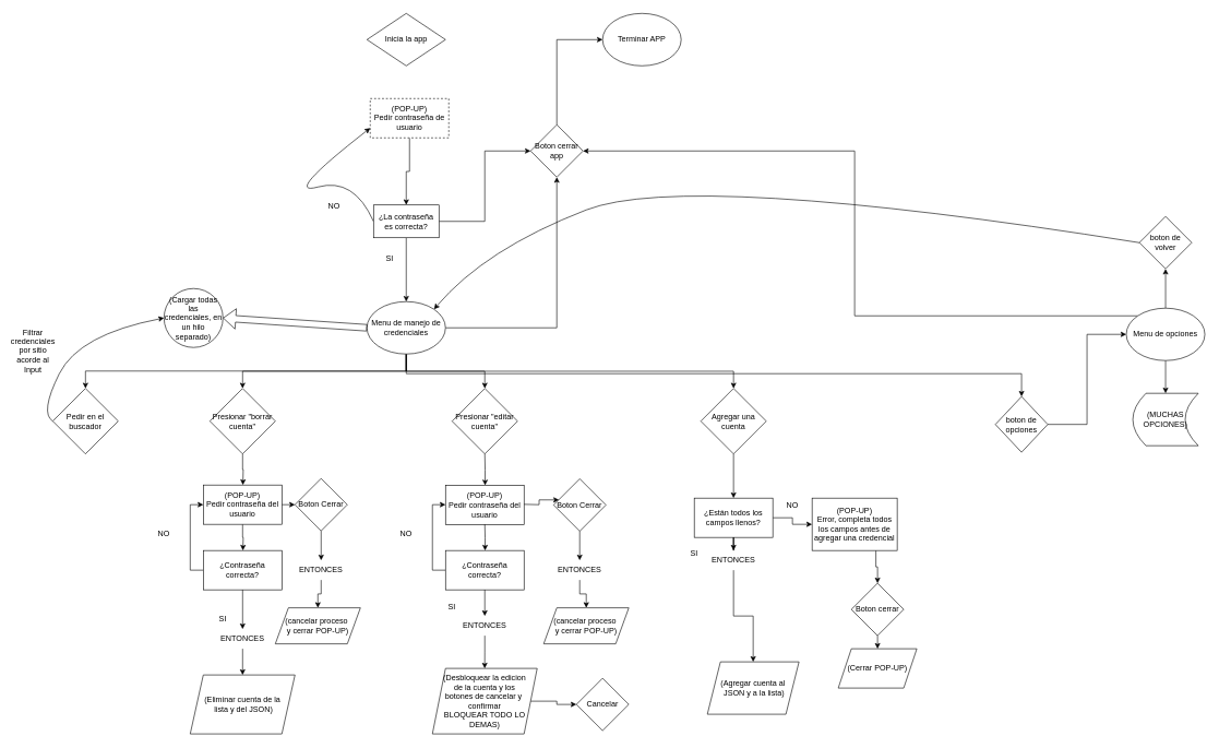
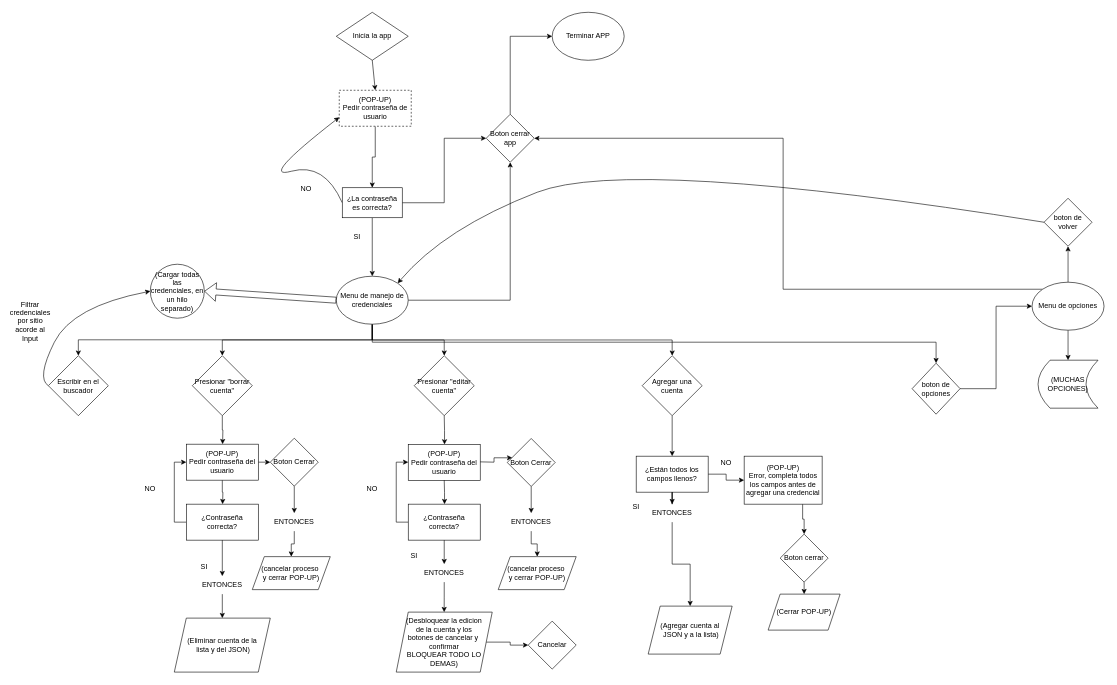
  <mxCell id="0" />
  <mxCell id="1" parent="0" />
  <mxCell id="2" style="edgeStyle=orthogonalEdgeStyle;rounded=0;orthogonalLoop=1;jettySize=auto;html=1;exitX=0.5;exitY=1;exitDx=0;exitDy=0;entryX=0.5;entryY=0;entryDx=0;entryDy=0;" edge="1" parent="1" source="8" target="62"><mxGeometry relative="1" as="geometry"><Array as="points"><mxPoint x="620" y="570" /><mxPoint x="1560" y="570" /></Array></mxGeometry></mxCell>
  <mxCell id="3" style="edgeStyle=orthogonalEdgeStyle;rounded=0;orthogonalLoop=1;jettySize=auto;html=1;exitX=0.5;exitY=1;exitDx=0;exitDy=0;entryX=0.5;entryY=0;entryDx=0;entryDy=0;" edge="1" parent="1" source="8" target="79"><mxGeometry relative="1" as="geometry"><Array as="points"><mxPoint x="620" y="566" /><mxPoint x="130" y="566" /></Array></mxGeometry></mxCell>
  <mxCell id="4" style="edgeStyle=orthogonalEdgeStyle;rounded=0;orthogonalLoop=1;jettySize=auto;html=1;exitX=0.5;exitY=1;exitDx=0;exitDy=0;" edge="1" parent="1" source="8" target="18"><mxGeometry relative="1" as="geometry" /></mxCell>
  <mxCell id="5" style="edgeStyle=orthogonalEdgeStyle;rounded=0;orthogonalLoop=1;jettySize=auto;html=1;exitX=0.5;exitY=1;exitDx=0;exitDy=0;entryX=0.5;entryY=0;entryDx=0;entryDy=0;" edge="1" parent="1" source="8" target="36"><mxGeometry relative="1" as="geometry" /></mxCell>
  <mxCell id="6" style="edgeStyle=orthogonalEdgeStyle;rounded=0;orthogonalLoop=1;jettySize=auto;html=1;exitX=0.5;exitY=1;exitDx=0;exitDy=0;entryX=0.5;entryY=0;entryDx=0;entryDy=0;" edge="1" parent="1" source="8" target="83"><mxGeometry relative="1" as="geometry" /></mxCell>
  <mxCell id="7" style="edgeStyle=orthogonalEdgeStyle;rounded=0;orthogonalLoop=1;jettySize=auto;html=1;exitX=1;exitY=0.5;exitDx=0;exitDy=0;entryX=0.5;entryY=1;entryDx=0;entryDy=0;" edge="1" parent="1" source="8" target="68"><mxGeometry relative="1" as="geometry" /></mxCell>
  <mxCell id="8" value="Menu de manejo de credenciales" style="ellipse;whiteSpace=wrap;html=1;" vertex="1" parent="1"><mxGeometry x="560" y="460" width="120" height="80" as="geometry" /></mxCell>
  <mxCell id="9" style="edgeStyle=orthogonalEdgeStyle;rounded=0;orthogonalLoop=1;jettySize=auto;html=1;exitX=0;exitY=0;exitDx=0;exitDy=0;entryX=1;entryY=0.5;entryDx=0;entryDy=0;" edge="1" parent="1" source="60" target="68"><mxGeometry relative="1" as="geometry" /></mxCell>
  <mxCell id="10" value="" style="curved=1;endArrow=classic;html=1;rounded=0;entryX=1;entryY=0;entryDx=0;entryDy=0;exitX=0;exitY=0.5;exitDx=0;exitDy=0;" edge="1" parent="1" source="63" target="8"><mxGeometry width="50" height="50" relative="1" as="geometry"><mxPoint x="800" y="250" as="sourcePoint" /><mxPoint x="850" y="200" as="targetPoint" /><Array as="points"><mxPoint x="1050" y="260" /><mxPoint x="740" y="380" /></Array></mxGeometry></mxCell>
  <mxCell id="11" value="(Cargar todas las credenciales, en un hilo separado)" style="ellipse;whiteSpace=wrap;html=1;aspect=fixed;" vertex="1" parent="1"><mxGeometry x="250" y="440" width="90" height="90" as="geometry" /></mxCell>
  <mxCell id="12" value="" style="shape=flexArrow;endArrow=classic;html=1;rounded=0;entryX=1;entryY=0.5;entryDx=0;entryDy=0;exitX=0;exitY=0.5;exitDx=0;exitDy=0;" edge="1" parent="1" source="8" target="11"><mxGeometry width="50" height="50" relative="1" as="geometry"><mxPoint x="420" y="540" as="sourcePoint" /><mxPoint x="470" y="490" as="targetPoint" /></mxGeometry></mxCell>
  <mxCell id="13" style="edgeStyle=orthogonalEdgeStyle;rounded=0;orthogonalLoop=1;jettySize=auto;html=1;exitX=0.5;exitY=1;exitDx=0;exitDy=0;" edge="1" parent="1" source="74" target="8"><mxGeometry relative="1" as="geometry" /></mxCell>
  <mxCell id="14" style="edgeStyle=orthogonalEdgeStyle;rounded=0;orthogonalLoop=1;jettySize=auto;html=1;exitX=1;exitY=0.5;exitDx=0;exitDy=0;entryX=0;entryY=0.5;entryDx=0;entryDy=0;" edge="1" parent="1" source="74" target="68"><mxGeometry relative="1" as="geometry" /></mxCell>
  <mxCell id="15" value="" style="curved=1;endArrow=classic;html=1;rounded=0;exitX=0;exitY=0.5;exitDx=0;exitDy=0;entryX=0;entryY=0.5;entryDx=0;entryDy=0;" edge="1" parent="1" source="79" target="11"><mxGeometry width="50" height="50" relative="1" as="geometry"><mxPoint x="120" y="560" as="sourcePoint" /><mxPoint x="170" y="510" as="targetPoint" /><Array as="points"><mxPoint x="60" y="630" /><mxPoint x="120" y="510" /></Array></mxGeometry></mxCell>
  <mxCell id="16" value="" style="group" vertex="1" connectable="0" parent="1"><mxGeometry x="220" y="592.5" width="330" height="527.5" as="geometry" /></mxCell>
  <mxCell id="17" style="edgeStyle=orthogonalEdgeStyle;rounded=0;orthogonalLoop=1;jettySize=auto;html=1;exitX=0.5;exitY=1;exitDx=0;exitDy=0;" edge="1" parent="16" source="18"><mxGeometry relative="1" as="geometry"><mxPoint x="150.471" y="147.5" as="targetPoint" /></mxGeometry></mxCell>
  <mxCell id="18" value="Presionar &quot;borrar cuenta&quot;" style="rhombus;whiteSpace=wrap;html=1;" vertex="1" parent="16"><mxGeometry x="100" width="100" height="100" as="geometry" /></mxCell>
  <mxCell id="19" style="edgeStyle=orthogonalEdgeStyle;rounded=0;orthogonalLoop=1;jettySize=auto;html=1;exitX=0.5;exitY=1;exitDx=0;exitDy=0;" edge="1" parent="16" source="21"><mxGeometry relative="1" as="geometry"><mxPoint x="150.471" y="247.5" as="targetPoint" /></mxGeometry></mxCell>
  <mxCell id="20" style="edgeStyle=orthogonalEdgeStyle;rounded=0;orthogonalLoop=1;jettySize=auto;html=1;exitX=1;exitY=0.5;exitDx=0;exitDy=0;" edge="1" parent="16" source="21"><mxGeometry relative="1" as="geometry"><mxPoint x="230" y="177.324" as="targetPoint" /></mxGeometry></mxCell>
  <mxCell id="21" value="(POP-UP)&lt;br&gt;Pedir contraseña del usuario" style="rounded=0;whiteSpace=wrap;html=1;" vertex="1" parent="16"><mxGeometry x="90" y="147.5" width="120" height="60" as="geometry" /></mxCell>
  <mxCell id="22" style="edgeStyle=orthogonalEdgeStyle;rounded=0;orthogonalLoop=1;jettySize=auto;html=1;exitX=0;exitY=0.5;exitDx=0;exitDy=0;entryX=0;entryY=0.5;entryDx=0;entryDy=0;" edge="1" parent="16" source="24" target="21"><mxGeometry relative="1" as="geometry" /></mxCell>
  <mxCell id="23" style="edgeStyle=orthogonalEdgeStyle;rounded=0;orthogonalLoop=1;jettySize=auto;html=1;exitX=0.5;exitY=1;exitDx=0;exitDy=0;entryX=0.5;entryY=0;entryDx=0;entryDy=0;" edge="1" parent="16" source="29" target="26"><mxGeometry relative="1" as="geometry" /></mxCell>
  <mxCell id="24" value="¿Contraseña correcta?" style="rounded=0;whiteSpace=wrap;html=1;" vertex="1" parent="16"><mxGeometry x="90" y="247.5" width="120" height="60" as="geometry" /></mxCell>
  <mxCell id="25" value="NO" style="text;html=1;align=center;verticalAlign=middle;whiteSpace=wrap;rounded=0;" vertex="1" parent="16"><mxGeometry y="207.5" width="60" height="30" as="geometry" /></mxCell>
  <mxCell id="26" value="(Eliminar cuenta de la&lt;br&gt;&amp;nbsp;lista y del JSON)" style="shape=parallelogram;perimeter=parallelogramPerimeter;whiteSpace=wrap;html=1;fixedSize=1;" vertex="1" parent="16"><mxGeometry x="70" y="437.5" width="160" height="90" as="geometry" /></mxCell>
  <mxCell id="27" value="SI" style="text;html=1;align=center;verticalAlign=middle;whiteSpace=wrap;rounded=0;" vertex="1" parent="16"><mxGeometry x="90" y="337.5" width="60" height="30" as="geometry" /></mxCell>
  <mxCell id="28" value="" style="edgeStyle=orthogonalEdgeStyle;rounded=0;orthogonalLoop=1;jettySize=auto;html=1;exitX=0.5;exitY=1;exitDx=0;exitDy=0;entryX=0.5;entryY=0;entryDx=0;entryDy=0;" edge="1" parent="16" source="24" target="29"><mxGeometry relative="1" as="geometry"><mxPoint x="150" y="307.5" as="sourcePoint" /><mxPoint x="150" y="437.5" as="targetPoint" /></mxGeometry></mxCell>
  <mxCell id="29" value="ENTONCES" style="text;html=1;align=center;verticalAlign=middle;whiteSpace=wrap;rounded=0;" vertex="1" parent="16"><mxGeometry x="120" y="367.5" width="60" height="30" as="geometry" /></mxCell>
  <mxCell id="30" style="edgeStyle=orthogonalEdgeStyle;rounded=0;orthogonalLoop=1;jettySize=auto;html=1;exitX=0.5;exitY=1;exitDx=0;exitDy=0;entryX=0.5;entryY=0;entryDx=0;entryDy=0;" edge="1" parent="16" source="34" target="32"><mxGeometry relative="1" as="geometry"><mxPoint x="270.471" y="97.5" as="targetPoint" /></mxGeometry></mxCell>
  <mxCell id="31" value="Boton Cerrar" style="rhombus;whiteSpace=wrap;html=1;" vertex="1" parent="16"><mxGeometry x="230" y="137.5" width="80" height="80" as="geometry" /></mxCell>
  <mxCell id="32" value="(cancelar proceso&amp;nbsp;&lt;br&gt;y cerrar POP-UP)" style="shape=parallelogram;perimeter=parallelogramPerimeter;whiteSpace=wrap;html=1;fixedSize=1;" vertex="1" parent="16"><mxGeometry x="200" y="335" width="130" height="55" as="geometry" /></mxCell>
  <mxCell id="33" value="" style="edgeStyle=orthogonalEdgeStyle;rounded=0;orthogonalLoop=1;jettySize=auto;html=1;exitX=0.5;exitY=1;exitDx=0;exitDy=0;entryX=0.5;entryY=0;entryDx=0;entryDy=0;" edge="1" parent="16" source="31" target="34"><mxGeometry relative="1" as="geometry"><mxPoint x="265" y="334.5" as="targetPoint" /><mxPoint x="270" y="217.5" as="sourcePoint" /></mxGeometry></mxCell>
  <mxCell id="34" value="ENTONCES" style="text;html=1;align=center;verticalAlign=middle;whiteSpace=wrap;rounded=0;" vertex="1" parent="16"><mxGeometry x="240" y="262.5" width="60" height="30" as="geometry" /></mxCell>
  <mxCell id="35" value="" style="group" vertex="1" connectable="0" parent="1"><mxGeometry x="590" y="592.5" width="590" height="527.5" as="geometry" /></mxCell>
  <mxCell id="36" value="Presionar &quot;editar cuenta&quot;" style="rhombus;whiteSpace=wrap;html=1;" vertex="1" parent="35"><mxGeometry x="100" width="100" height="100" as="geometry" /></mxCell>
  <mxCell id="37" style="edgeStyle=orthogonalEdgeStyle;rounded=0;orthogonalLoop=1;jettySize=auto;html=1;exitX=0.5;exitY=1;exitDx=0;exitDy=0;" edge="1" parent="35"><mxGeometry relative="1" as="geometry"><mxPoint x="150.471" y="148.0" as="targetPoint" /><mxPoint x="150" y="100" as="sourcePoint" /></mxGeometry></mxCell>
  <mxCell id="38" value="(POP-UP)&lt;br&gt;Pedir contraseña del usuario" style="rounded=0;whiteSpace=wrap;html=1;" vertex="1" parent="35"><mxGeometry x="90" y="148" width="120" height="60" as="geometry" /></mxCell>
  <mxCell id="39" style="edgeStyle=orthogonalEdgeStyle;rounded=0;orthogonalLoop=1;jettySize=auto;html=1;exitX=0.5;exitY=1;exitDx=0;exitDy=0;" edge="1" parent="35"><mxGeometry relative="1" as="geometry"><mxPoint x="150.471" y="247.5" as="targetPoint" /><mxPoint x="150" y="207.5" as="sourcePoint" /></mxGeometry></mxCell>
  <mxCell id="40" style="edgeStyle=orthogonalEdgeStyle;rounded=0;orthogonalLoop=1;jettySize=auto;html=1;exitX=0;exitY=0.5;exitDx=0;exitDy=0;entryX=0;entryY=0.5;entryDx=0;entryDy=0;" edge="1" parent="35" source="42"><mxGeometry relative="1" as="geometry"><mxPoint x="90" y="177.5" as="targetPoint" /><Array as="points"><mxPoint x="70" y="277.5" /><mxPoint x="70" y="177.5" /></Array></mxGeometry></mxCell>
  <mxCell id="41" style="edgeStyle=orthogonalEdgeStyle;rounded=0;orthogonalLoop=1;jettySize=auto;html=1;exitX=0.5;exitY=1;exitDx=0;exitDy=0;" edge="1" parent="35" source="47"><mxGeometry relative="1" as="geometry"><mxPoint x="149.882" y="427.5" as="targetPoint" /></mxGeometry></mxCell>
  <mxCell id="42" value="¿Contraseña correcta?" style="rounded=0;whiteSpace=wrap;html=1;" vertex="1" parent="35"><mxGeometry x="90" y="247.5" width="120" height="60" as="geometry" /></mxCell>
  <mxCell id="43" value="NO" style="text;html=1;align=center;verticalAlign=middle;whiteSpace=wrap;rounded=0;" vertex="1" parent="35"><mxGeometry y="207.5" width="60" height="30" as="geometry" /></mxCell>
  <mxCell id="44" style="edgeStyle=orthogonalEdgeStyle;rounded=0;orthogonalLoop=1;jettySize=auto;html=1;exitX=1;exitY=0.5;exitDx=0;exitDy=0;entryX=0;entryY=0.5;entryDx=0;entryDy=0;" edge="1" parent="35" source="45" target="49"><mxGeometry relative="1" as="geometry" /></mxCell>
  <mxCell id="45" value="(Desbloquear la edicion&lt;br&gt;de la cuenta y los&lt;br&gt;botones de cancelar y&amp;nbsp;&lt;br&gt;confirmar&lt;br&gt;BLOQUEAR TODO LO DEMAS)" style="shape=parallelogram;perimeter=parallelogramPerimeter;whiteSpace=wrap;html=1;fixedSize=1;" vertex="1" parent="35"><mxGeometry x="70" y="427.5" width="160" height="100" as="geometry" /></mxCell>
  <mxCell id="46" value="" style="edgeStyle=orthogonalEdgeStyle;rounded=0;orthogonalLoop=1;jettySize=auto;html=1;exitX=0.5;exitY=1;exitDx=0;exitDy=0;" edge="1" parent="35" source="42" target="47"><mxGeometry relative="1" as="geometry"><mxPoint x="149.882" y="427.5" as="targetPoint" /><mxPoint x="150" y="307.5" as="sourcePoint" /></mxGeometry></mxCell>
  <mxCell id="47" value="ENTONCES" style="text;html=1;align=center;verticalAlign=middle;whiteSpace=wrap;rounded=0;" vertex="1" parent="35"><mxGeometry x="120" y="347.5" width="60" height="30" as="geometry" /></mxCell>
  <mxCell id="48" value="SI" style="text;html=1;align=center;verticalAlign=middle;whiteSpace=wrap;rounded=0;" vertex="1" parent="35"><mxGeometry x="70" y="318.5" width="60" height="30" as="geometry" /></mxCell>
  <mxCell id="49" value="Cancelar" style="rhombus;whiteSpace=wrap;html=1;" vertex="1" parent="35"><mxGeometry x="290" y="442.5" width="80" height="80" as="geometry" /></mxCell>
  <mxCell id="50" value="SI" style="text;html=1;align=center;verticalAlign=middle;whiteSpace=wrap;rounded=0;" vertex="1" parent="35"><mxGeometry x="440" y="237.5" width="60" height="30" as="geometry" /></mxCell>
  <mxCell id="51" style="edgeStyle=orthogonalEdgeStyle;rounded=0;orthogonalLoop=1;jettySize=auto;html=1;exitX=1;exitY=0.5;exitDx=0;exitDy=0;entryX=0.105;entryY=0.403;entryDx=0;entryDy=0;entryPerimeter=0;" edge="1" parent="35" target="53"><mxGeometry relative="1" as="geometry"><mxPoint x="230" y="177.324" as="targetPoint" /><mxPoint x="210" y="177" as="sourcePoint" /></mxGeometry></mxCell>
  <mxCell id="52" style="edgeStyle=orthogonalEdgeStyle;rounded=0;orthogonalLoop=1;jettySize=auto;html=1;exitX=0.5;exitY=1;exitDx=0;exitDy=0;entryX=0.5;entryY=0;entryDx=0;entryDy=0;" edge="1" parent="35" source="56" target="54"><mxGeometry relative="1" as="geometry"><mxPoint x="270.471" y="97.5" as="targetPoint" /></mxGeometry></mxCell>
  <mxCell id="53" value="Boton Cerrar" style="rhombus;whiteSpace=wrap;html=1;" vertex="1" parent="35"><mxGeometry x="255" y="138" width="80" height="80" as="geometry" /></mxCell>
  <mxCell id="54" value="(cancelar proceso&amp;nbsp;&lt;br&gt;y cerrar POP-UP)" style="shape=parallelogram;perimeter=parallelogramPerimeter;whiteSpace=wrap;html=1;fixedSize=1;" vertex="1" parent="35"><mxGeometry x="240" y="335" width="130" height="55" as="geometry" /></mxCell>
  <mxCell id="55" value="" style="edgeStyle=orthogonalEdgeStyle;rounded=0;orthogonalLoop=1;jettySize=auto;html=1;exitX=0.5;exitY=1;exitDx=0;exitDy=0;entryX=0.5;entryY=0;entryDx=0;entryDy=0;" edge="1" parent="35" source="53" target="56"><mxGeometry relative="1" as="geometry"><mxPoint x="265" y="334.5" as="targetPoint" /><mxPoint x="270" y="217.5" as="sourcePoint" /></mxGeometry></mxCell>
  <mxCell id="56" value="ENTONCES" style="text;html=1;align=center;verticalAlign=middle;whiteSpace=wrap;rounded=0;" vertex="1" parent="35"><mxGeometry x="265" y="262.5" width="60" height="30" as="geometry" /></mxCell>
  <mxCell id="57" value="" style="group" vertex="1" connectable="0" parent="1"><mxGeometry x="1520" y="330" width="320" height="360" as="geometry" /></mxCell>
  <mxCell id="58" style="edgeStyle=orthogonalEdgeStyle;rounded=0;orthogonalLoop=1;jettySize=auto;html=1;exitX=0.5;exitY=0;exitDx=0;exitDy=0;entryX=0.5;entryY=1;entryDx=0;entryDy=0;" edge="1" parent="57" source="60" target="63"><mxGeometry relative="1" as="geometry" /></mxCell>
  <mxCell id="59" style="edgeStyle=orthogonalEdgeStyle;rounded=0;orthogonalLoop=1;jettySize=auto;html=1;exitX=0.5;exitY=1;exitDx=0;exitDy=0;entryX=0.5;entryY=0;entryDx=0;entryDy=0;" edge="1" parent="57" source="60" target="64"><mxGeometry relative="1" as="geometry" /></mxCell>
  <mxCell id="60" value="Menu de opciones" style="ellipse;whiteSpace=wrap;html=1;" vertex="1" parent="57"><mxGeometry x="200" y="140" width="120" height="80" as="geometry" /></mxCell>
  <mxCell id="61" style="edgeStyle=orthogonalEdgeStyle;rounded=0;orthogonalLoop=1;jettySize=auto;html=1;exitX=1;exitY=0.5;exitDx=0;exitDy=0;entryX=0;entryY=0.5;entryDx=0;entryDy=0;" edge="1" parent="57" source="62" target="60"><mxGeometry relative="1" as="geometry" /></mxCell>
  <mxCell id="62" value="boton de opciones" style="rhombus;whiteSpace=wrap;html=1;" vertex="1" parent="57"><mxGeometry y="275" width="80" height="85" as="geometry" /></mxCell>
  <mxCell id="63" value="boton de volver" style="rhombus;whiteSpace=wrap;html=1;" vertex="1" parent="57"><mxGeometry x="220" width="80" height="80" as="geometry" /></mxCell>
  <mxCell id="64" value="(MUCHAS OPCIONES)" style="shape=dataStorage;whiteSpace=wrap;html=1;fixedSize=1;" vertex="1" parent="57"><mxGeometry x="210" y="270" width="100" height="80" as="geometry" /></mxCell>
  <mxCell id="65" value="" style="group" vertex="1" connectable="0" parent="1"><mxGeometry x="810" y="20" width="230" height="250" as="geometry" /></mxCell>
  <mxCell id="66" value="Terminar APP" style="ellipse;whiteSpace=wrap;html=1;" vertex="1" parent="65"><mxGeometry x="110" width="120" height="80" as="geometry" /></mxCell>
  <mxCell id="67" style="edgeStyle=orthogonalEdgeStyle;rounded=0;orthogonalLoop=1;jettySize=auto;html=1;exitX=0.5;exitY=0;exitDx=0;exitDy=0;entryX=0;entryY=0.5;entryDx=0;entryDy=0;" edge="1" parent="65" source="68" target="66"><mxGeometry relative="1" as="geometry" /></mxCell>
  <mxCell id="68" value="Boton cerrar app" style="rhombus;whiteSpace=wrap;html=1;" vertex="1" parent="65"><mxGeometry y="170" width="80" height="80" as="geometry" /></mxCell>
  <mxCell id="69" value="" style="group" vertex="1" connectable="0" parent="1"><mxGeometry x="430" y="20" width="255" height="390" as="geometry" /></mxCell>
  <mxCell id="70" value="Inicia la app" style="rhombus;whiteSpace=wrap;html=1;" vertex="1" parent="69"><mxGeometry x="130" width="120" height="80" as="geometry" /></mxCell>
  <mxCell id="71" style="edgeStyle=orthogonalEdgeStyle;rounded=0;orthogonalLoop=1;jettySize=auto;html=1;exitX=0.5;exitY=1;exitDx=0;exitDy=0;entryX=0.5;entryY=0;entryDx=0;entryDy=0;" edge="1" parent="69" source="77" target="74"><mxGeometry relative="1" as="geometry"><mxPoint x="190" y="200" as="sourcePoint" /></mxGeometry></mxCell>
+ <mxCell id="72" value="" style="endArrow=classic;html=1;rounded=0;exitX=0.5;exitY=1;exitDx=0;exitDy=0;entryX=0.5;entryY=0;entryDx=0;entryDy=0;" edge="1" parent="69" source="70" target="77"><mxGeometry width="50" height="50" relative="1" as="geometry"><mxPoint x="170" y="220" as="sourcePoint" /><mxPoint x="190" y="120" as="targetPoint" /></mxGeometry></mxCell>
  <mxCell id="73" value="" style="curved=1;endArrow=classic;html=1;rounded=0;entryX=0;entryY=0.75;entryDx=0;entryDy=0;exitX=0;exitY=0.5;exitDx=0;exitDy=0;" edge="1" parent="69" source="74" target="77"><mxGeometry width="50" height="50" relative="1" as="geometry"><mxPoint x="60" y="250" as="sourcePoint" /><mxPoint x="130.0" y="160" as="targetPoint" /><Array as="points"><mxPoint x="110" y="250" /><mxPoint y="280" /></Array></mxGeometry></mxCell>
  <mxCell id="74" value="¿La contraseña es correcta?" style="rounded=0;whiteSpace=wrap;html=1;" vertex="1" parent="69"><mxGeometry x="140" y="292.5" width="100" height="50" as="geometry" /></mxCell>
  <mxCell id="75" value="NO" style="text;html=1;align=center;verticalAlign=middle;whiteSpace=wrap;rounded=0;" vertex="1" parent="69"><mxGeometry x="50" y="280" width="60" height="30" as="geometry" /></mxCell>
  <mxCell id="76" value="SI" style="text;html=1;align=center;verticalAlign=middle;whiteSpace=wrap;rounded=0;" vertex="1" parent="69"><mxGeometry x="135" y="360" width="60" height="30" as="geometry" /></mxCell>
  <mxCell id="77" value="(POP-UP)&lt;br&gt;Pedir contraseña de usuario" style="rounded=0;whiteSpace=wrap;html=1;dashed=1;" vertex="1" parent="69"><mxGeometry x="135" y="130" width="120" height="60" as="geometry" /></mxCell>
  <mxCell id="78" value="" style="group" vertex="1" connectable="0" parent="1"><mxGeometry x="20" y="520" width="160" height="172.5" as="geometry" /></mxCell>
- <mxCell id="79" value="Pedir en el buscador" style="rhombus;whiteSpace=wrap;html=1;" vertex="1" parent="78"><mxGeometry x="60" y="72.5" width="100" height="100" as="geometry" /></mxCell>
+ <mxCell id="79" value="Escribir en el buscador" style="rhombus;whiteSpace=wrap;html=1;" vertex="1" parent="78"><mxGeometry x="60" y="72.5" width="100" height="100" as="geometry" /></mxCell>
  <mxCell id="80" value="Filtrar credenciales por sitio acorde al Input" style="text;html=1;align=center;verticalAlign=middle;whiteSpace=wrap;rounded=0;" vertex="1" parent="78"><mxGeometry width="60" height="30" as="geometry" /></mxCell>
  <mxCell id="81" value="" style="group" vertex="1" connectable="0" parent="1"><mxGeometry x="1060" y="592.5" width="340" height="497.5" as="geometry" /></mxCell>
  <mxCell id="82" style="edgeStyle=orthogonalEdgeStyle;rounded=0;orthogonalLoop=1;jettySize=auto;html=1;exitX=0.5;exitY=1;exitDx=0;exitDy=0;entryX=0.5;entryY=0;entryDx=0;entryDy=0;" edge="1" parent="81" source="83" target="86"><mxGeometry relative="1" as="geometry" /></mxCell>
  <mxCell id="83" value="Agregar una cuenta" style="rhombus;whiteSpace=wrap;html=1;" vertex="1" parent="81"><mxGeometry x="10" width="100" height="100" as="geometry" /></mxCell>
  <mxCell id="84" style="edgeStyle=orthogonalEdgeStyle;rounded=0;orthogonalLoop=1;jettySize=auto;html=1;exitX=1;exitY=0.5;exitDx=0;exitDy=0;" edge="1" parent="81" source="86" target="88"><mxGeometry relative="1" as="geometry" /></mxCell>
  <mxCell id="85" style="edgeStyle=orthogonalEdgeStyle;rounded=0;orthogonalLoop=1;jettySize=auto;html=1;exitX=0.5;exitY=1;exitDx=0;exitDy=0;entryX=0.5;entryY=0;entryDx=0;entryDy=0;" edge="1" parent="81" source="94" target="95"><mxGeometry relative="1" as="geometry"><mxPoint x="60" y="307.5" as="targetPoint" /></mxGeometry></mxCell>
  <mxCell id="86" value="¿Están todos los campos llenos?" style="rounded=0;whiteSpace=wrap;html=1;" vertex="1" parent="81"><mxGeometry y="167.5" width="120" height="60" as="geometry" /></mxCell>
  <mxCell id="87" style="edgeStyle=orthogonalEdgeStyle;rounded=0;orthogonalLoop=1;jettySize=auto;html=1;exitX=0.75;exitY=1;exitDx=0;exitDy=0;entryX=0.5;entryY=0;entryDx=0;entryDy=0;" edge="1" parent="81" source="88" target="91"><mxGeometry relative="1" as="geometry"><mxPoint x="276.941" y="307.5" as="targetPoint" /></mxGeometry></mxCell>
  <mxCell id="88" value="(POP-UP)&lt;br&gt;Error, completa todos los campos antes de agregar una credencial" style="rounded=0;whiteSpace=wrap;html=1;" vertex="1" parent="81"><mxGeometry x="180" y="167.5" width="130" height="80" as="geometry" /></mxCell>
  <mxCell id="89" value="NO" style="text;html=1;align=center;verticalAlign=middle;whiteSpace=wrap;rounded=0;" vertex="1" parent="81"><mxGeometry x="120" y="163.5" width="60" height="30" as="geometry" /></mxCell>
  <mxCell id="90" style="edgeStyle=orthogonalEdgeStyle;rounded=0;orthogonalLoop=1;jettySize=auto;html=1;exitX=0.5;exitY=1;exitDx=0;exitDy=0;entryX=0.5;entryY=0;entryDx=0;entryDy=0;" edge="1" parent="81" source="91" target="92"><mxGeometry relative="1" as="geometry" /></mxCell>
  <mxCell id="91" value="Boton cerrar" style="rhombus;whiteSpace=wrap;html=1;" vertex="1" parent="81"><mxGeometry x="240" y="297.5" width="80" height="80" as="geometry" /></mxCell>
  <mxCell id="92" value="(Cerrar POP-UP)" style="shape=parallelogram;perimeter=parallelogramPerimeter;whiteSpace=wrap;html=1;fixedSize=1;" vertex="1" parent="81"><mxGeometry x="220" y="397.5" width="120" height="60" as="geometry" /></mxCell>
  <mxCell id="93" value="" style="edgeStyle=orthogonalEdgeStyle;rounded=0;orthogonalLoop=1;jettySize=auto;html=1;exitX=0.5;exitY=1;exitDx=0;exitDy=0;" edge="1" parent="81" source="86" target="94"><mxGeometry relative="1" as="geometry"><mxPoint x="60" y="227.5" as="sourcePoint" /><mxPoint x="60" y="307.5" as="targetPoint" /></mxGeometry></mxCell>
  <mxCell id="94" value="ENTONCES" style="text;html=1;align=center;verticalAlign=middle;whiteSpace=wrap;rounded=0;" vertex="1" parent="81"><mxGeometry x="30" y="247.5" width="60" height="30" as="geometry" /></mxCell>
  <mxCell id="95" value="(Agregar cuenta al&lt;br&gt;&amp;nbsp;JSON y a la lista)" style="shape=parallelogram;perimeter=parallelogramPerimeter;whiteSpace=wrap;html=1;fixedSize=1;" vertex="1" parent="81"><mxGeometry x="20" y="417.5" width="140" height="80" as="geometry" /></mxCell>
